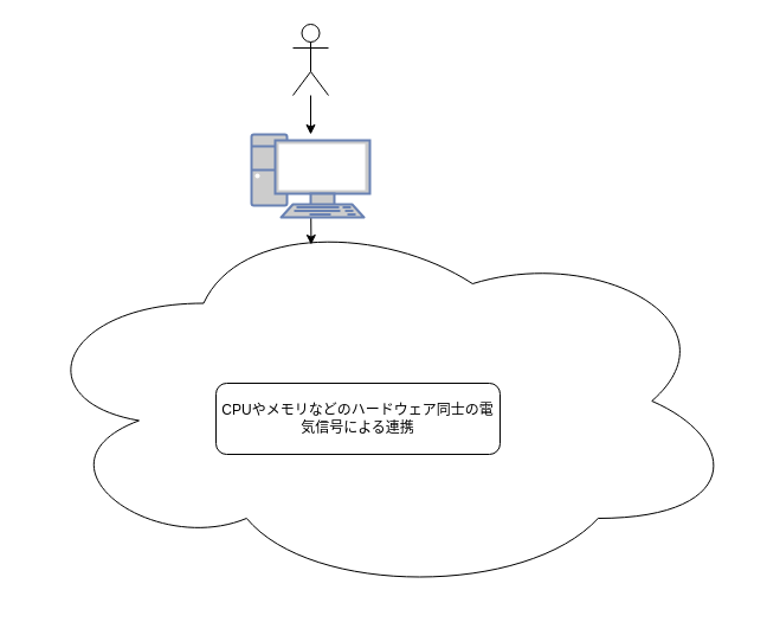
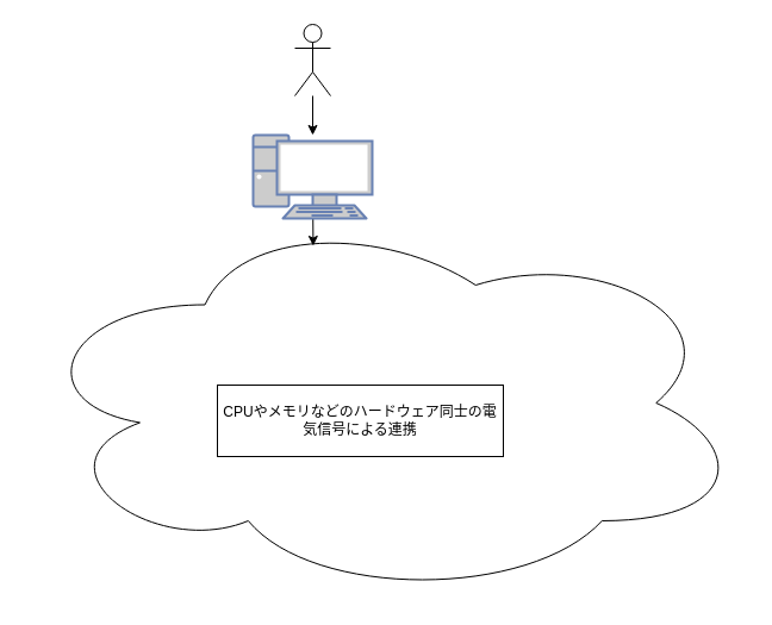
  <mxCell id="0" />
  <mxCell id="1" parent="0" />
  <mxCell id="2" value="" style="ellipse;shape=cloud;whiteSpace=wrap;html=1;fontSize=17;" vertex="1" parent="1"><mxGeometry x="20" y="173" width="606" height="330" as="geometry" /></mxCell>
- <mxCell id="3" value="&lt;font style=&quot;font-size: 12px;&quot;&gt;CPUやメモリなどのハードウェア同士の電気信号による連携&lt;/font&gt;" style="whiteSpace=wrap;html=1;rounded=1;" vertex="1" parent="1"><mxGeometry x="182" y="323" width="240" height="60" as="geometry" /></mxCell>
+ <mxCell id="3" value="&lt;font style=&quot;font-size: 12px;&quot;&gt;CPUやメモリなどのハードウェア同士の電気信号による連携&lt;/font&gt;" style="rounded=0;whiteSpace=wrap;html=1;" vertex="1" parent="1"><mxGeometry x="182" y="323" width="240" height="60" as="geometry" /></mxCell>
  <mxCell id="4" style="edgeStyle=none;html=1;fontSize=17;" edge="1" parent="1" source="5" target="7"><mxGeometry relative="1" as="geometry" /></mxCell>
  <mxCell id="5" value="" style="shape=umlActor;verticalLabelPosition=bottom;verticalAlign=top;html=1;outlineConnect=0;" vertex="1" parent="1"><mxGeometry x="247" y="20" width="30" height="60" as="geometry" /></mxCell>
  <mxCell id="6" style="edgeStyle=none;html=1;entryX=0.4;entryY=0.1;entryDx=0;entryDy=0;entryPerimeter=0;fontSize=17;" edge="1" parent="1" source="7" target="2"><mxGeometry relative="1" as="geometry" /></mxCell>
  <mxCell id="7" value="" style="fontColor=#0066CC;verticalAlign=top;verticalLabelPosition=bottom;labelPosition=center;align=center;html=1;outlineConnect=0;fillColor=#CCCCCC;strokeColor=#6881B3;gradientColor=none;gradientDirection=north;strokeWidth=2;shape=mxgraph.networks.pc;fontSize=17;" vertex="1" parent="1"><mxGeometry x="212" y="113" width="100" height="70" as="geometry" /></mxCell>
